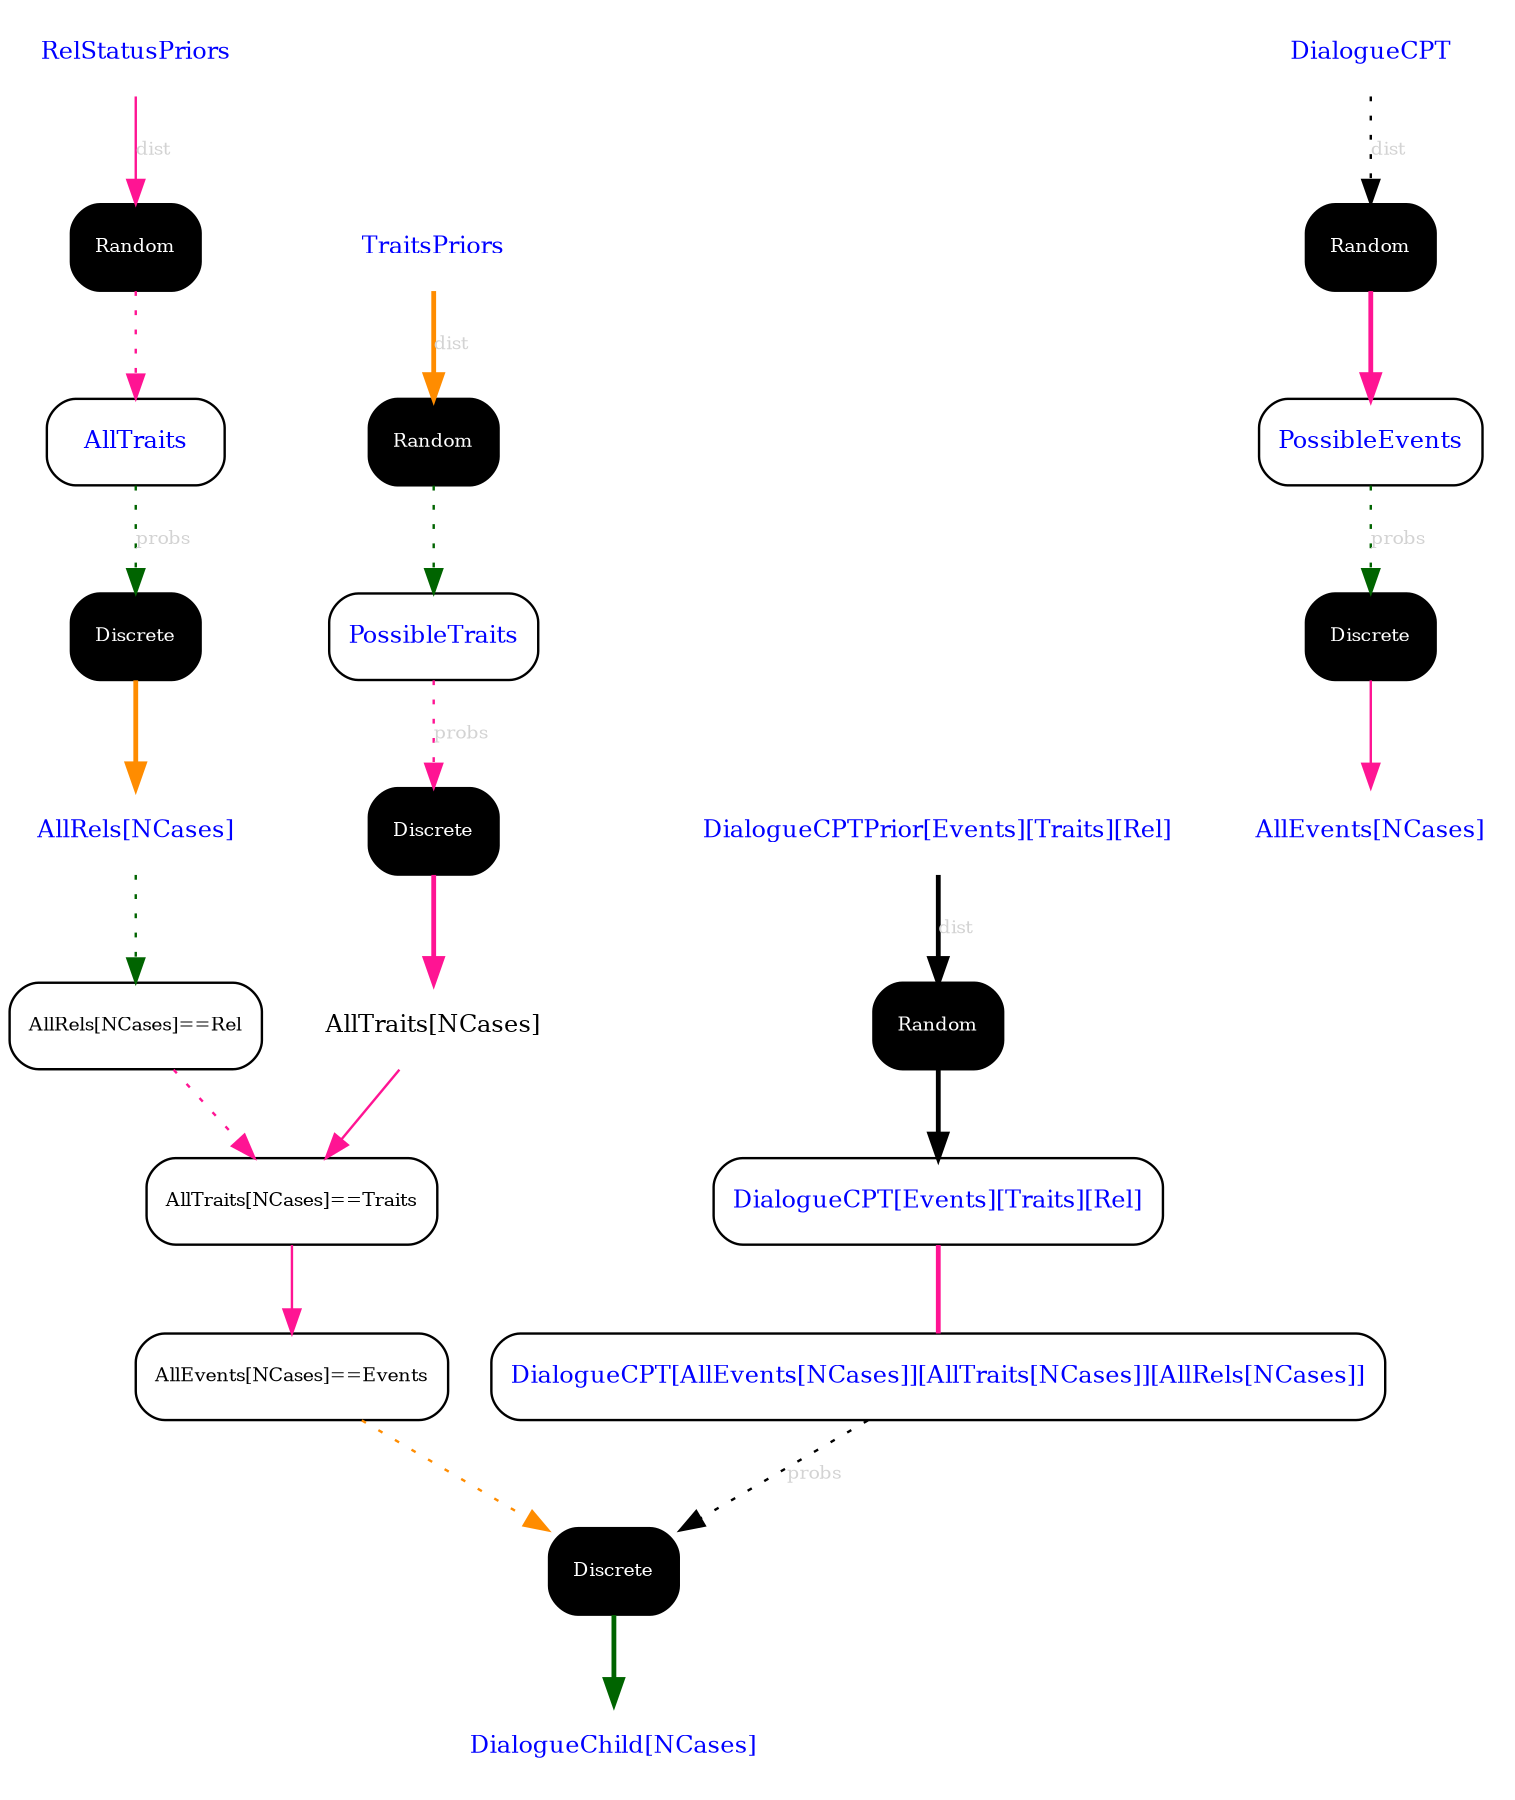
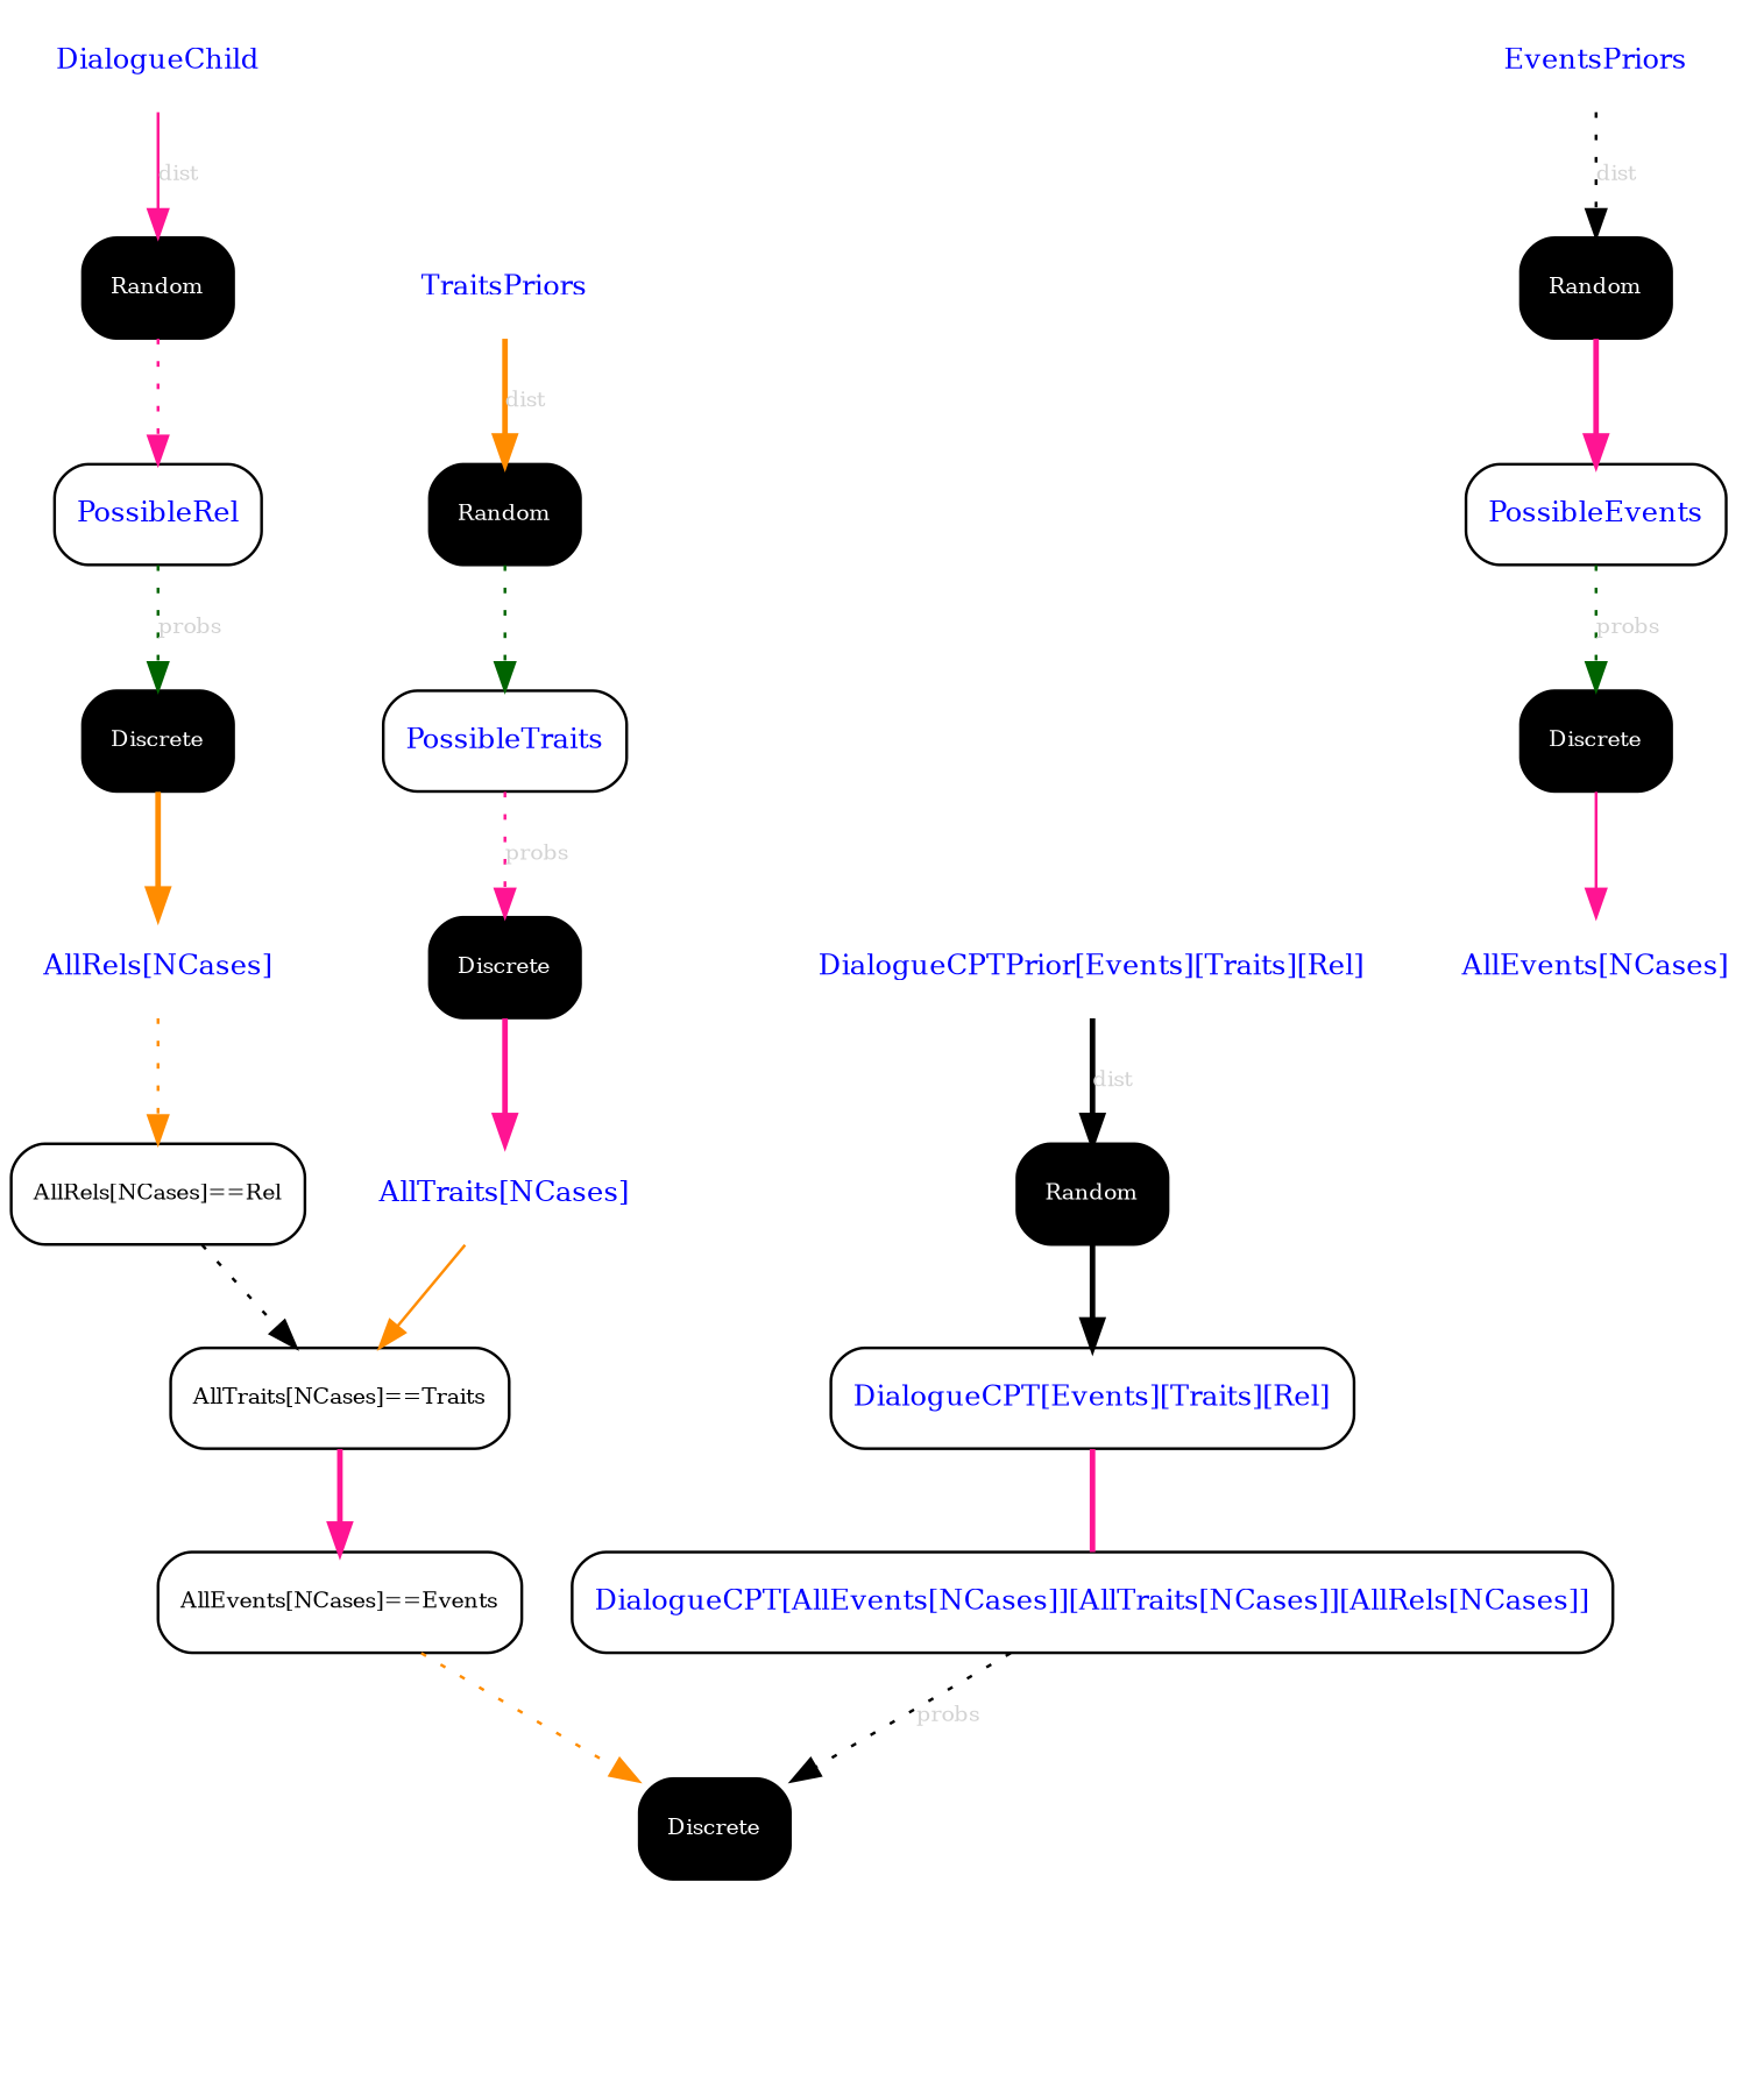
  digraph {
    node [fillcolor=transparent fontcolor="#0000FF" fontsize=10 shape=box style="filled, rounded"]
    edge [arrowtail=none color=deeppink fontcolor="#D3D3D3" fontsize=8 style=dotted]
    n1 [label="DialogueCPT[AllEvents[NCases]][AllTraits[NCases]][AllRels[NCases]]"]
    n2 [fillcolor="#000000" fontcolor="#FFFFFF" fontsize=8 label=Discrete]
-   n3 [label="DialogueChild[NCases]" shape=none]
    n4 [fontcolor="#000000" fontsize=8 label="AllEvents[NCases]==Events"]
    n5 [fontcolor="#000000" fontsize=8 label="AllTraits[NCases]==Traits"]
    n6 [fontcolor="#000000" fontsize=8 label="AllRels[NCases]==Rel"]
    n7 [label="AllRels[NCases]" shape=none]
-   n8 [fontcolor="#000000" label="AllTraits[NCases]" shape=none]
+   n8 [label="AllTraits[NCases]" shape=none]
    n9 [label="AllEvents[NCases]" shape=none]
    n10 [label=PossibleEvents]
    n11 [fillcolor="#000000" fontcolor="#FFFFFF" fontsize=8 label=Discrete]
-   n12 [label=DialogueCPT shape=none]
+   n12 [label=EventsPriors shape=none]
    n13 [fillcolor="#000000" fontcolor="#FFFFFF" fontsize=8 label=Random]
    n14 [label=PossibleTraits]
    n15 [fillcolor="#000000" fontcolor="#FFFFFF" fontsize=8 label=Discrete]
    n16 [label=TraitsPriors shape=none]
    n17 [fillcolor="#000000" fontcolor="#FFFFFF" fontsize=8 label=Random]
-   n18 [label=AllTraits]
+   n18 [label=PossibleRel]
    n19 [fillcolor="#000000" fontcolor="#FFFFFF" fontsize=8 label=Discrete]
-   n20 [label=RelStatusPriors shape=none]
+   n20 [label=DialogueChild shape=none]
    n21 [fillcolor="#000000" fontcolor="#FFFFFF" fontsize=8 label=Random]
    n22 [label="DialogueCPTPrior[Events][Traits][Rel]" shape=none]
    n23 [fillcolor="#000000" fontcolor="#FFFFFF" fontsize=8 label=Random]
    n24 [label="DialogueCPT[Events][Traits][Rel]"]
    n1 -> n2 [color=black label=probs]
-   n2 -> n3 [color=darkgreen style=bold]
    n4 -> n2 [color=darkorange fontcolor="" fontsize=""]
-   n5 -> n4 [style=solid fontcolor="" fontsize=""]
-   n6 -> n5 [fontcolor="" fontsize=""]
-   n7 -> n6 [color=darkgreen fontcolor="" fontsize=""]
-   n8 -> n5 [style=solid fontcolor="" fontsize=""]
+   n5 -> n4 [style=bold fontcolor="" fontsize=""]
+   n6 -> n5 [color=black fontcolor="" fontsize=""]
+   n7 -> n6 [color=darkorange fontcolor="" fontsize=""]
+   n8 -> n5 [color=darkorange style=solid fontcolor="" fontsize=""]
    n10 -> n11 [color=darkgreen label=probs]
    n11 -> n9 [style=solid]
    n12 -> n13 [color=black label=dist]
    n13 -> n10 [style=bold]
    n14 -> n15 [label=probs]
    n15 -> n8 [style=bold]
    n16 -> n17 [color=darkorange label=dist style=bold]
    n17 -> n14 [color=darkgreen]
    n18 -> n19 [color=darkgreen label=probs]
    n19 -> n7 [color=darkorange style=bold]
    n20 -> n21 [label=dist style=solid]
    n21 -> n18
    n22 -> n23 [color=black label=dist style=bold]
    n23 -> n24 [color=black style=bold]
    n24 -> n1 [arrowhead=none style=bold fontcolor="" fontsize=""]
  }
